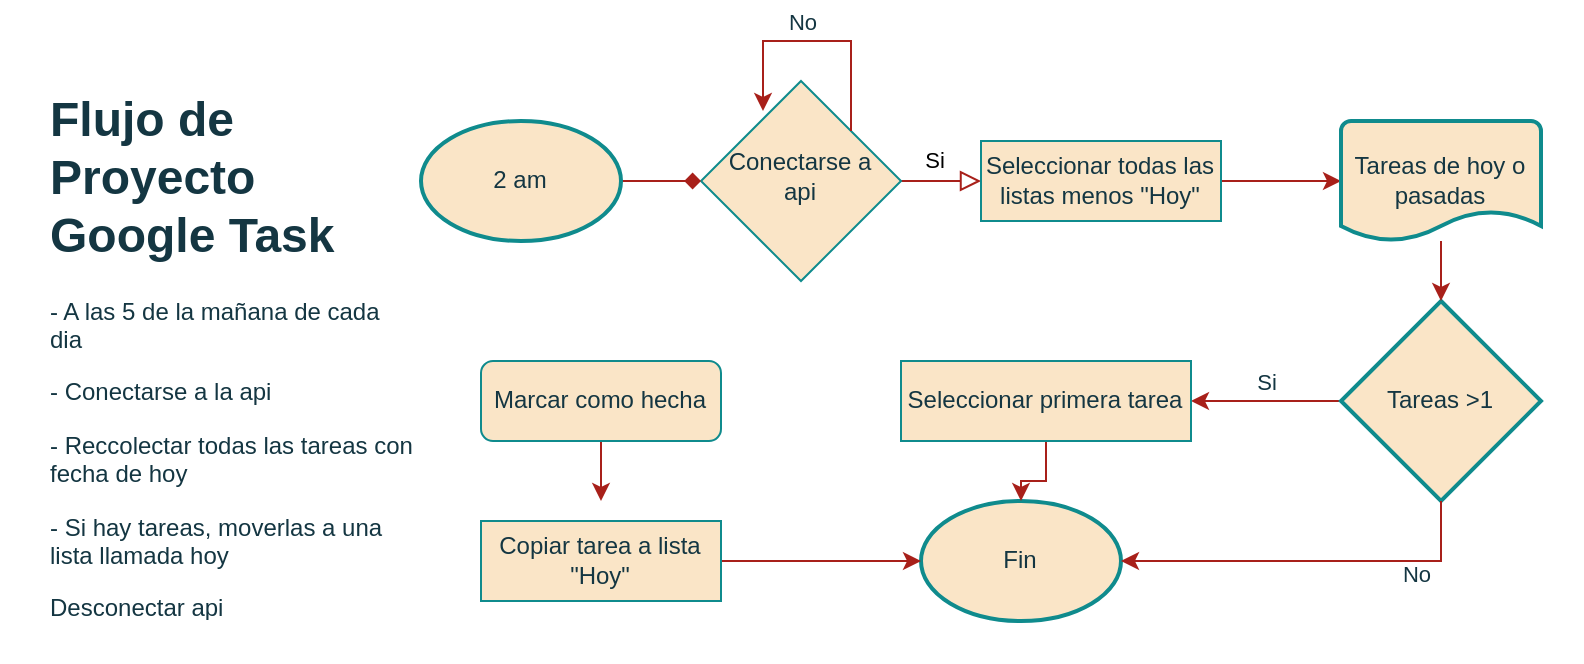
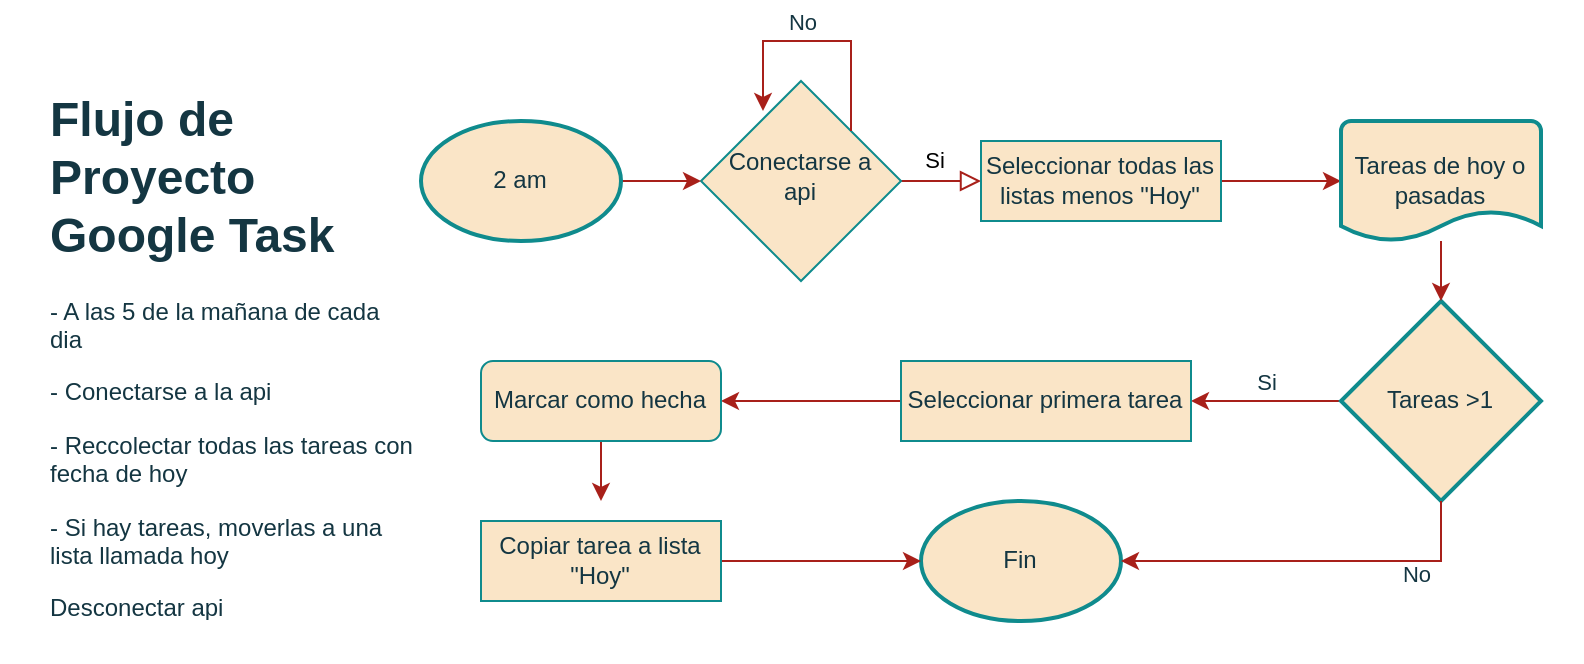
  <mxCell id="0" />
  <mxCell id="1" parent="0" />
  <mxCell id="2" value="Si" style="rounded=0;html=1;jettySize=auto;orthogonalLoop=1;fontSize=11;endArrow=block;endFill=0;endSize=8;strokeWidth=1;shadow=0;labelBackgroundColor=none;edgeStyle=orthogonalEdgeStyle;fontColor=default;strokeColor=#A8201A;exitX=1;exitY=0.5;exitDx=0;exitDy=0;entryX=0;entryY=0.5;entryDx=0;entryDy=0;" parent="1" source="3" target="16" edge="1"><mxGeometry x="-0.143" y="10" relative="1" as="geometry"><mxPoint as="offset" /><mxPoint x="400" y="190" as="targetPoint" /></mxGeometry></mxCell>
  <mxCell id="3" value="Conectarse a api" style="rhombus;whiteSpace=wrap;html=1;shadow=0;fontFamily=Helvetica;fontSize=12;align=center;strokeWidth=1;spacing=6;spacingTop=-4;labelBackgroundColor=none;fillColor=#FAE5C7;strokeColor=#0F8B8D;fontColor=#143642;rounded=0;" parent="1" vertex="1"><mxGeometry x="350" y="40" width="100" height="100" as="geometry" /></mxCell>
  <mxCell id="4" value="&lt;h1&gt;Flujo de Proyecto Google Task&lt;/h1&gt;&lt;p&gt;- A las 5 de la mañana de cada dia&lt;/p&gt;&lt;p&gt;- Conectarse a la api&lt;/p&gt;&lt;p&gt;- Reccolectar todas las tareas con fecha de hoy&lt;/p&gt;&lt;p&gt;- Si hay tareas, moverlas a una lista llamada hoy&lt;/p&gt;&lt;p&gt;Desconectar api&lt;/p&gt;&lt;p&gt;&lt;br&gt;&lt;/p&gt;" style="text;html=1;spacing=5;spacingTop=-20;whiteSpace=wrap;overflow=hidden;rounded=0;labelBackgroundColor=none;fontColor=#143642;" parent="1" vertex="1"><mxGeometry x="20" y="40" width="190" height="270" as="geometry" /></mxCell>
- <mxCell id="5" style="edgeStyle=orthogonalEdgeStyle;rounded=0;orthogonalLoop=1;jettySize=auto;html=1;exitX=1;exitY=0.5;exitDx=0;exitDy=0;exitPerimeter=0;strokeColor=#A8201A;fontColor=default;fillColor=#FAE5C7;curved=0;endArrow=diamond;endFill=1;labelBackgroundColor=none;" parent="1" source="6" target="3" edge="1"><mxGeometry relative="1" as="geometry"><mxPoint x="390" y="40" as="targetPoint" /></mxGeometry></mxCell>
+ <mxCell id="5" style="edgeStyle=orthogonalEdgeStyle;rounded=0;orthogonalLoop=1;jettySize=auto;html=1;exitX=1;exitY=0.5;exitDx=0;exitDy=0;exitPerimeter=0;strokeColor=#A8201A;fontColor=default;fillColor=#FAE5C7;curved=0;endArrow=classic;endFill=1;labelBackgroundColor=none;" parent="1" source="6" target="3" edge="1"><mxGeometry relative="1" as="geometry"><mxPoint x="390" y="40" as="targetPoint" /></mxGeometry></mxCell>
  <mxCell id="6" value="2 am" style="strokeWidth=2;html=1;shape=mxgraph.flowchart.start_1;whiteSpace=wrap;fillColor=#FAE5C7;strokeColor=#0F8B8D;fillStyle=auto;labelBackgroundColor=none;fontColor=#143642;" parent="1" vertex="1"><mxGeometry x="210" y="60" width="100" height="60" as="geometry" /></mxCell>
  <mxCell id="7" style="edgeStyle=orthogonalEdgeStyle;rounded=0;orthogonalLoop=1;jettySize=auto;html=1;exitX=0;exitY=0.5;exitDx=0;exitDy=0;exitPerimeter=0;entryX=1;entryY=0.5;entryDx=0;entryDy=0;strokeColor=#A8201A;fontColor=default;fillColor=#FAE5C7;labelBackgroundColor=none;" parent="1" source="9" target="18" edge="1"><mxGeometry relative="1" as="geometry"><mxPoint x="450" y="210" as="targetPoint" /></mxGeometry></mxCell>
  <mxCell id="8" value="Si" style="edgeLabel;html=1;align=center;verticalAlign=middle;resizable=0;points=[];strokeColor=#0F8B8D;fontColor=#143642;fillColor=#FAE5C7;labelBackgroundColor=none;" parent="7" vertex="1" connectable="0"><mxGeometry x="-0.125" y="2" relative="1" as="geometry"><mxPoint x="-5" y="-12" as="offset" /></mxGeometry></mxCell>
  <mxCell id="9" value="Tareas &amp;gt;1" style="strokeWidth=2;html=1;shape=mxgraph.flowchart.decision;whiteSpace=wrap;strokeColor=#0F8B8D;fontColor=#143642;fillColor=#FAE5C7;labelBackgroundColor=none;" parent="1" vertex="1"><mxGeometry x="670" y="150" width="100" height="100" as="geometry" /></mxCell>
  <mxCell id="10" style="edgeStyle=orthogonalEdgeStyle;rounded=0;orthogonalLoop=1;jettySize=auto;html=1;exitX=1;exitY=0;exitDx=0;exitDy=0;entryX=0.31;entryY=0.15;entryDx=0;entryDy=0;entryPerimeter=0;strokeColor=#A8201A;fontColor=default;fillColor=#FAE5C7;labelBackgroundColor=none;" parent="1" source="3" target="3" edge="1"><mxGeometry relative="1" as="geometry"><Array as="points"><mxPoint x="425" y="20" /><mxPoint x="381" y="20" /></Array></mxGeometry></mxCell>
  <mxCell id="11" value="No" style="edgeLabel;html=1;align=center;verticalAlign=middle;resizable=0;points=[];strokeColor=#0F8B8D;fontColor=#143642;fillColor=#FAE5C7;labelBackgroundColor=none;" parent="10" vertex="1" connectable="0"><mxGeometry x="-0.177" y="-2" relative="1" as="geometry"><mxPoint x="-19" y="-8" as="offset" /></mxGeometry></mxCell>
  <mxCell id="12" value="Fin" style="strokeWidth=2;html=1;shape=mxgraph.flowchart.start_1;whiteSpace=wrap;strokeColor=#0F8B8D;fontColor=#143642;fillColor=#FAE5C7;labelBackgroundColor=none;" parent="1" vertex="1"><mxGeometry x="460" y="250" width="100" height="60" as="geometry" /></mxCell>
  <mxCell id="13" style="edgeStyle=orthogonalEdgeStyle;rounded=0;orthogonalLoop=1;jettySize=auto;html=1;exitX=0.5;exitY=1;exitDx=0;exitDy=0;exitPerimeter=0;entryX=1;entryY=0.5;entryDx=0;entryDy=0;entryPerimeter=0;strokeColor=#A8201A;fontColor=default;fillColor=#FAE5C7;labelBackgroundColor=none;" parent="1" source="9" target="12" edge="1"><mxGeometry relative="1" as="geometry" /></mxCell>
  <mxCell id="14" value="No" style="edgeLabel;html=1;align=center;verticalAlign=middle;resizable=0;points=[];strokeColor=#0F8B8D;fontColor=#143642;fillColor=#FAE5C7;labelBackgroundColor=none;" parent="13" vertex="1" connectable="0"><mxGeometry x="-0.45" y="1" relative="1" as="geometry"><mxPoint x="9" y="5" as="offset" /></mxGeometry></mxCell>
  <mxCell id="15" value="" style="edgeStyle=orthogonalEdgeStyle;rounded=0;orthogonalLoop=1;jettySize=auto;html=1;labelBackgroundColor=none;strokeColor=#A8201A;fontColor=default;" edge="1" parent="1" source="16" target="19"><mxGeometry relative="1" as="geometry" /></mxCell>
  <mxCell id="16" value="Seleccionar todas las listas menos &quot;Hoy&quot;" style="rounded=0;whiteSpace=wrap;html=1;fontSize=12;glass=0;strokeWidth=1;shadow=0;labelBackgroundColor=none;fillColor=#FAE5C7;strokeColor=#0F8B8D;fontColor=#143642;" vertex="1" parent="1"><mxGeometry x="490" y="70" width="120" height="40" as="geometry" /></mxCell>
- <mxCell id="17" value="" style="edgeStyle=orthogonalEdgeStyle;rounded=0;orthogonalLoop=1;jettySize=auto;html=1;labelBackgroundColor=none;strokeColor=#A8201A;fontColor=default;" edge="1" parent="1" source="18" target="12"><mxGeometry relative="1" as="geometry" /></mxCell>
+ <mxCell id="17" value="" style="edgeStyle=orthogonalEdgeStyle;rounded=0;orthogonalLoop=1;jettySize=auto;html=1;labelBackgroundColor=none;strokeColor=#A8201A;fontColor=default;" edge="1" parent="1" source="18" target="21"><mxGeometry relative="1" as="geometry" /></mxCell>
  <mxCell id="18" value="Seleccionar primera tarea" style="rounded=0;whiteSpace=wrap;html=1;fontSize=12;glass=0;strokeWidth=1;shadow=0;labelBackgroundColor=none;fillColor=#FAE5C7;strokeColor=#0F8B8D;fontColor=#143642;" vertex="1" parent="1"><mxGeometry x="450" y="180" width="145" height="40" as="geometry" /></mxCell>
  <mxCell id="19" value="Tareas de hoy o pasadas" style="strokeWidth=2;html=1;shape=mxgraph.flowchart.document2;whiteSpace=wrap;size=0.25;labelBackgroundColor=none;fillColor=#FAE5C7;strokeColor=#0F8B8D;fontColor=#143642;" vertex="1" parent="1"><mxGeometry x="670" y="60" width="100" height="60" as="geometry" /></mxCell>
  <mxCell id="20" value="" style="edgeStyle=orthogonalEdgeStyle;rounded=0;orthogonalLoop=1;jettySize=auto;html=1;labelBackgroundColor=none;strokeColor=#A8201A;fontColor=default;" edge="1" parent="1" source="21"><mxGeometry relative="1" as="geometry"><mxPoint x="300" y="250" as="targetPoint" /></mxGeometry></mxCell>
  <mxCell id="21" value="Marcar como hecha" style="whiteSpace=wrap;html=1;fontSize=12;glass=0;strokeWidth=1;shadow=0;labelBackgroundColor=none;fillColor=#FAE5C7;strokeColor=#0F8B8D;fontColor=#143642;rounded=1;" vertex="1" parent="1"><mxGeometry x="240" y="180" width="120" height="40" as="geometry" /></mxCell>
  <mxCell id="22" value="" style="edgeStyle=orthogonalEdgeStyle;rounded=0;orthogonalLoop=1;jettySize=auto;html=1;labelBackgroundColor=none;strokeColor=#A8201A;fontColor=default;" edge="1" parent="1" source="23" target="12"><mxGeometry relative="1" as="geometry" /></mxCell>
  <mxCell id="23" value="Copiar tarea a lista &quot;Hoy&quot;" style="rounded=0;whiteSpace=wrap;html=1;fontSize=12;glass=0;strokeWidth=1;shadow=0;labelBackgroundColor=none;fillColor=#FAE5C7;strokeColor=#0F8B8D;fontColor=#143642;" vertex="1" parent="1"><mxGeometry x="240" y="260" width="120" height="40" as="geometry" /></mxCell>
  <mxCell id="24" style="edgeStyle=orthogonalEdgeStyle;rounded=0;orthogonalLoop=1;jettySize=auto;html=1;entryX=0.5;entryY=0;entryDx=0;entryDy=0;entryPerimeter=0;labelBackgroundColor=none;strokeColor=#A8201A;fontColor=default;" edge="1" parent="1" source="19" target="9"><mxGeometry relative="1" as="geometry" /></mxCell>
